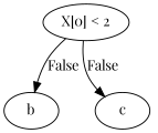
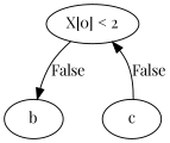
  digraph {
    fontname="Playfair Display"
    node [fontname="Playfair Display"]
    edge [fontname="Playfair Display"]
    n1 [label="X[0] < 2"]
    b
    c
    n1 -> b [label=False]
-   n1 -> c [label=False]
+   c -> n1 [label=False]
  }
